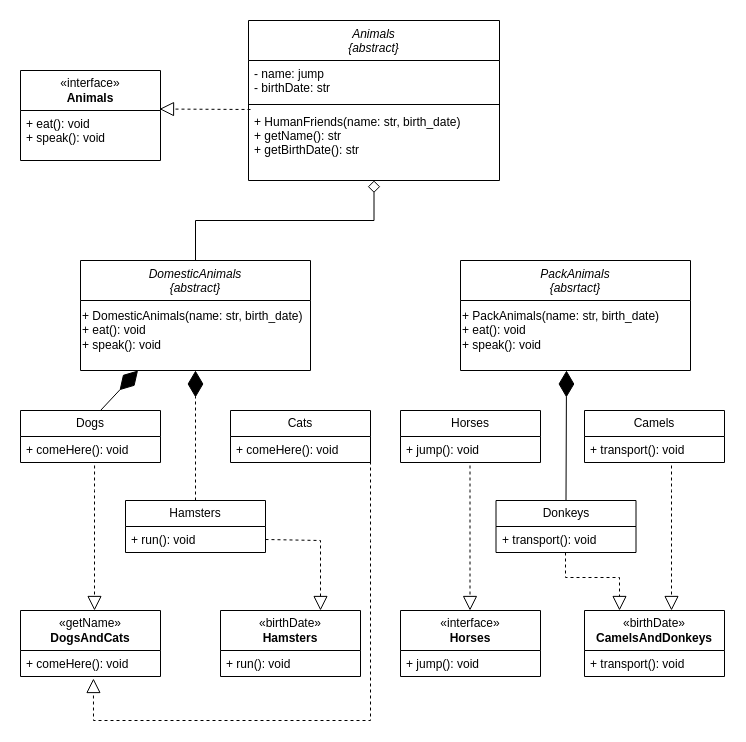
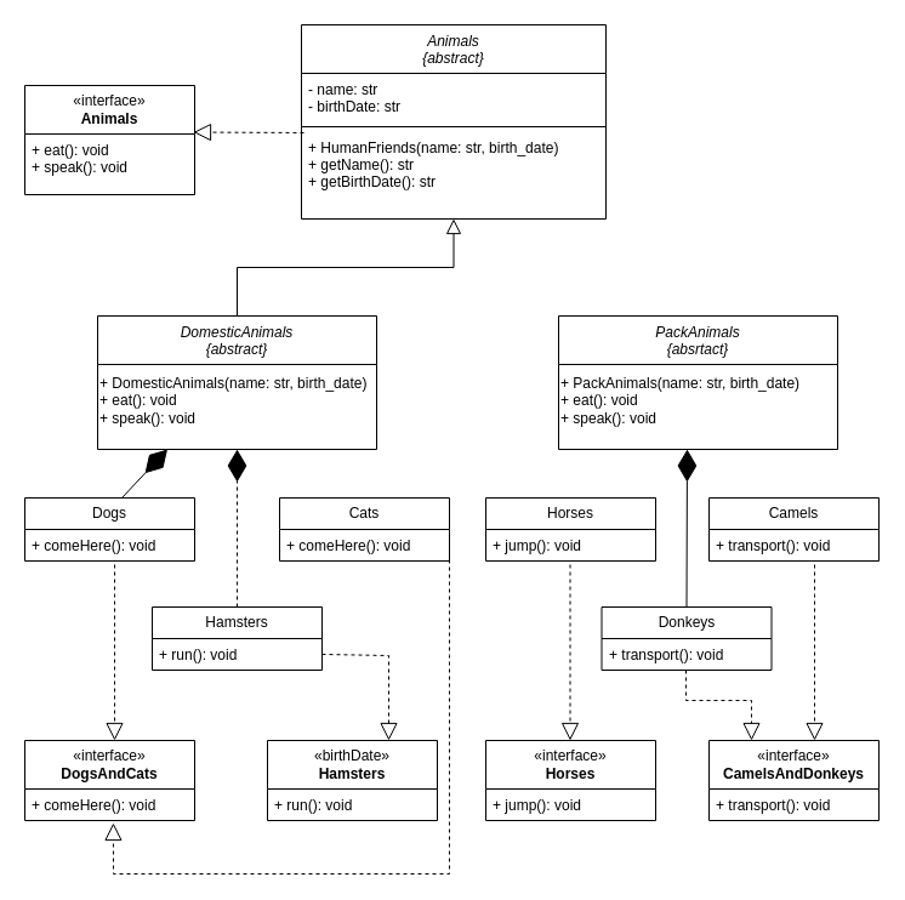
  <mxCell id="0" />
  <mxCell id="1" parent="0" />
  <mxCell id="2" value="Animals&#10;{abstract}" style="swimlane;fontStyle=2;align=center;verticalAlign=top;childLayout=stackLayout;horizontal=1;startSize=40;horizontalStack=0;resizeParent=1;resizeLast=0;collapsible=1;marginBottom=0;rounded=0;shadow=0;strokeWidth=1;" parent="1" vertex="1"><mxGeometry x="248" y="20" width="251" height="160" as="geometry"><mxRectangle x="230" y="140" width="160" height="26" as="alternateBounds" /></mxGeometry></mxCell>
- <mxCell id="3" value="- name: jump&#10;- birthDate: str" style="text;align=left;verticalAlign=top;spacingLeft=4;spacingRight=4;overflow=hidden;rotatable=0;points=[[0,0.5],[1,0.5]];portConstraint=eastwest;" parent="2" vertex="1"><mxGeometry y="40" width="251" height="40" as="geometry" /></mxCell>
+ <mxCell id="3" value="- name: str&#10;- birthDate: str" style="text;align=left;verticalAlign=top;spacingLeft=4;spacingRight=4;overflow=hidden;rotatable=0;points=[[0,0.5],[1,0.5]];portConstraint=eastwest;" parent="2" vertex="1"><mxGeometry y="40" width="251" height="40" as="geometry" /></mxCell>
  <mxCell id="4" value="" style="line;html=1;strokeWidth=1;align=left;verticalAlign=middle;spacingTop=-1;spacingLeft=3;spacingRight=3;rotatable=0;labelPosition=right;points=[];portConstraint=eastwest;" parent="2" vertex="1"><mxGeometry y="80" width="251" height="8" as="geometry" /></mxCell>
  <mxCell id="5" value="+ HumanFriends(name: str, birth_date)&#10;+ getName(): str&#10;+ getBirthDate(): str" style="text;align=left;verticalAlign=top;spacingLeft=4;spacingRight=4;overflow=hidden;rotatable=0;points=[[0,0.5],[1,0.5]];portConstraint=eastwest;" parent="2" vertex="1"><mxGeometry y="88" width="251" height="60" as="geometry" /></mxCell>
  <mxCell id="6" value="DomesticAnimals&#10;{abstract}" style="swimlane;fontStyle=2;align=center;verticalAlign=top;childLayout=stackLayout;horizontal=1;startSize=40;horizontalStack=0;resizeParent=1;resizeLast=0;collapsible=1;marginBottom=0;rounded=0;shadow=0;strokeWidth=1;" parent="1" vertex="1"><mxGeometry x="80" y="260" width="230" height="110" as="geometry"><mxRectangle x="130" y="380" width="160" height="26" as="alternateBounds" /></mxGeometry></mxCell>
  <mxCell id="7" value="+ DomesticAnimals(name: str, birth_date)&lt;br&gt;+ eat(): void&lt;br&gt;+ speak(): void" style="text;html=1;align=left;verticalAlign=middle;resizable=0;points=[];autosize=1;strokeColor=none;fillColor=none;" vertex="1" parent="6"><mxGeometry y="40" width="230" height="60" as="geometry" /></mxCell>
- <mxCell id="8" value="" style="endArrow=diamond;endSize=10;endFill=0;shadow=0;strokeWidth=1;rounded=0;edgeStyle=elbowEdgeStyle;elbow=vertical;" parent="1" source="6" target="2" edge="1"><mxGeometry width="160" relative="1" as="geometry"><mxPoint x="249" y="103" as="sourcePoint" /><mxPoint x="249" y="103" as="targetPoint" /></mxGeometry></mxCell>
+ <mxCell id="8" value="" style="endArrow=block;endSize=10;endFill=0;shadow=0;strokeWidth=1;rounded=0;edgeStyle=elbowEdgeStyle;elbow=vertical;" parent="1" source="6" target="2" edge="1"><mxGeometry width="160" relative="1" as="geometry"><mxPoint x="249" y="103" as="sourcePoint" /><mxPoint x="249" y="103" as="targetPoint" /></mxGeometry></mxCell>
  <mxCell id="9" value="PackAnimals&#10;{absrtact}" style="swimlane;fontStyle=2;align=center;verticalAlign=top;childLayout=stackLayout;horizontal=1;startSize=40;horizontalStack=0;resizeParent=1;resizeLast=0;collapsible=1;marginBottom=0;rounded=0;shadow=0;strokeWidth=1;" parent="1" vertex="1"><mxGeometry x="460" y="260" width="230" height="110" as="geometry"><mxRectangle x="340" y="380" width="170" height="26" as="alternateBounds" /></mxGeometry></mxCell>
  <mxCell id="10" value="+ PackAnimals(name: str, birth_date)&lt;br&gt;+ eat(): void&lt;br&gt;+ speak(): void" style="text;html=1;align=left;verticalAlign=middle;resizable=0;points=[];autosize=1;strokeColor=none;fillColor=none;" vertex="1" parent="9"><mxGeometry y="40" width="230" height="60" as="geometry" /></mxCell>
  <mxCell id="11" value="«interface»&lt;br&gt;&lt;b&gt;Animals&lt;/b&gt;" style="swimlane;fontStyle=0;childLayout=stackLayout;horizontal=1;startSize=40;fillColor=none;horizontalStack=0;resizeParent=1;resizeParentMax=0;resizeLast=0;collapsible=1;marginBottom=0;whiteSpace=wrap;html=1;" vertex="1" parent="1"><mxGeometry x="20" y="70" width="140" height="90" as="geometry" /></mxCell>
  <mxCell id="12" value="+ eat(): void&lt;br style=&quot;&quot;&gt;&lt;span style=&quot;&quot;&gt;+ speak(): void&lt;/span&gt;" style="text;strokeColor=none;fillColor=none;align=left;verticalAlign=top;spacingLeft=4;spacingRight=4;overflow=hidden;rotatable=0;points=[[0,0.5],[1,0.5]];portConstraint=eastwest;whiteSpace=wrap;html=1;" vertex="1" parent="11"><mxGeometry y="40" width="140" height="50" as="geometry" /></mxCell>
  <mxCell id="13" value="" style="endArrow=block;dashed=1;endFill=0;endSize=12;html=1;rounded=0;entryX=0.993;entryY=0.428;entryDx=0;entryDy=0;entryPerimeter=0;" edge="1" parent="1" target="11"><mxGeometry width="160" relative="1" as="geometry"><mxPoint x="250" y="109" as="sourcePoint" /><mxPoint x="40" y="260" as="targetPoint" /></mxGeometry></mxCell>
  <mxCell id="14" value="Dogs" style="swimlane;fontStyle=0;childLayout=stackLayout;horizontal=1;startSize=26;fillColor=none;horizontalStack=0;resizeParent=1;resizeParentMax=0;resizeLast=0;collapsible=1;marginBottom=0;whiteSpace=wrap;html=1;" vertex="1" parent="1"><mxGeometry x="20" y="410" width="140" height="52" as="geometry" /></mxCell>
  <mxCell id="15" value="" style="endArrow=diamondThin;endFill=1;endSize=24;html=1;rounded=0;entryX=0.25;entryY=1;entryDx=0;entryDy=0;" edge="1" parent="14" target="6"><mxGeometry width="160" relative="1" as="geometry"><mxPoint x="80" as="sourcePoint" /><mxPoint x="240" as="targetPoint" /></mxGeometry></mxCell>
  <mxCell id="16" value="+ comeHere(): void" style="text;strokeColor=none;fillColor=none;align=left;verticalAlign=top;spacingLeft=4;spacingRight=4;overflow=hidden;rotatable=0;points=[[0,0.5],[1,0.5]];portConstraint=eastwest;whiteSpace=wrap;html=1;" vertex="1" parent="14"><mxGeometry y="26" width="140" height="26" as="geometry" /></mxCell>
  <mxCell id="17" value="Hamsters" style="swimlane;fontStyle=0;childLayout=stackLayout;horizontal=1;startSize=26;fillColor=none;horizontalStack=0;resizeParent=1;resizeParentMax=0;resizeLast=0;collapsible=1;marginBottom=0;whiteSpace=wrap;html=1;" vertex="1" parent="1"><mxGeometry x="125" y="500" width="140" height="52" as="geometry" /></mxCell>
  <mxCell id="18" value="+ run(): void" style="text;strokeColor=none;fillColor=none;align=left;verticalAlign=top;spacingLeft=4;spacingRight=4;overflow=hidden;rotatable=0;points=[[0,0.5],[1,0.5]];portConstraint=eastwest;whiteSpace=wrap;html=1;" vertex="1" parent="17"><mxGeometry y="26" width="140" height="26" as="geometry" /></mxCell>
  <mxCell id="19" value="Cats" style="swimlane;fontStyle=0;childLayout=stackLayout;horizontal=1;startSize=26;fillColor=none;horizontalStack=0;resizeParent=1;resizeParentMax=0;resizeLast=0;collapsible=1;marginBottom=0;whiteSpace=wrap;html=1;" vertex="1" parent="1"><mxGeometry x="230" y="410" width="140" height="52" as="geometry" /></mxCell>
  <mxCell id="20" value="+ comeHere(): void" style="text;strokeColor=none;fillColor=none;align=left;verticalAlign=top;spacingLeft=4;spacingRight=4;overflow=hidden;rotatable=0;points=[[0,0.5],[1,0.5]];portConstraint=eastwest;whiteSpace=wrap;html=1;" vertex="1" parent="19"><mxGeometry y="26" width="140" height="26" as="geometry" /></mxCell>
  <mxCell id="21" value="Horses" style="swimlane;fontStyle=0;childLayout=stackLayout;horizontal=1;startSize=26;fillColor=none;horizontalStack=0;resizeParent=1;resizeParentMax=0;resizeLast=0;collapsible=1;marginBottom=0;whiteSpace=wrap;html=1;" vertex="1" parent="1"><mxGeometry x="400" y="410" width="140" height="52" as="geometry" /></mxCell>
  <mxCell id="22" value="+ jump(): void" style="text;strokeColor=none;fillColor=none;align=left;verticalAlign=top;spacingLeft=4;spacingRight=4;overflow=hidden;rotatable=0;points=[[0,0.5],[1,0.5]];portConstraint=eastwest;whiteSpace=wrap;html=1;" vertex="1" parent="21"><mxGeometry y="26" width="140" height="26" as="geometry" /></mxCell>
  <mxCell id="23" value="Donkeys" style="swimlane;fontStyle=0;childLayout=stackLayout;horizontal=1;startSize=26;fillColor=none;horizontalStack=0;resizeParent=1;resizeParentMax=0;resizeLast=0;collapsible=1;marginBottom=0;whiteSpace=wrap;html=1;" vertex="1" parent="1"><mxGeometry x="495.5" y="500" width="140" height="52" as="geometry" /></mxCell>
  <mxCell id="24" value="+ transport(): void" style="text;strokeColor=none;fillColor=none;align=left;verticalAlign=top;spacingLeft=4;spacingRight=4;overflow=hidden;rotatable=0;points=[[0,0.5],[1,0.5]];portConstraint=eastwest;whiteSpace=wrap;html=1;" vertex="1" parent="23"><mxGeometry y="26" width="140" height="26" as="geometry" /></mxCell>
  <mxCell id="25" value="Camels" style="swimlane;fontStyle=0;childLayout=stackLayout;horizontal=1;startSize=26;fillColor=none;horizontalStack=0;resizeParent=1;resizeParentMax=0;resizeLast=0;collapsible=1;marginBottom=0;whiteSpace=wrap;html=1;" vertex="1" parent="1"><mxGeometry x="584" y="410" width="140" height="52" as="geometry" /></mxCell>
  <mxCell id="26" value="+ transport(): void" style="text;strokeColor=none;fillColor=none;align=left;verticalAlign=top;spacingLeft=4;spacingRight=4;overflow=hidden;rotatable=0;points=[[0,0.5],[1,0.5]];portConstraint=eastwest;whiteSpace=wrap;html=1;" vertex="1" parent="25"><mxGeometry y="26" width="140" height="26" as="geometry" /></mxCell>
  <mxCell id="27" value="" style="endArrow=diamondThin;endFill=1;endSize=24;html=1;rounded=0;entryX=0.5;entryY=1;entryDx=0;entryDy=0;exitX=0.5;exitY=0;exitDx=0;exitDy=0;dashed=1;" edge="1" parent="1" source="17" target="6"><mxGeometry width="160" relative="1" as="geometry"><mxPoint x="130" y="420" as="sourcePoint" /><mxPoint x="178" y="380" as="targetPoint" /></mxGeometry></mxCell>
  <mxCell id="28" value="" style="endArrow=diamondThin;endFill=1;endSize=24;html=1;rounded=0;exitX=0.5;exitY=0;exitDx=0;exitDy=0;" edge="1" parent="1" source="23"><mxGeometry width="160" relative="1" as="geometry"><mxPoint x="559.5" y="501" as="sourcePoint" /><mxPoint x="566" y="370" as="targetPoint" /></mxGeometry></mxCell>
- <mxCell id="29" value="«getName»&lt;br&gt;&lt;b&gt;DogsAndCats&lt;/b&gt;" style="swimlane;fontStyle=0;childLayout=stackLayout;horizontal=1;startSize=40;fillColor=none;horizontalStack=0;resizeParent=1;resizeParentMax=0;resizeLast=0;collapsible=1;marginBottom=0;whiteSpace=wrap;html=1;" vertex="1" parent="1"><mxGeometry x="20" y="610" width="140" height="66" as="geometry" /></mxCell>
+ <mxCell id="29" value="«interface»&lt;br&gt;&lt;b&gt;DogsAndCats&lt;/b&gt;" style="swimlane;fontStyle=0;childLayout=stackLayout;horizontal=1;startSize=40;fillColor=none;horizontalStack=0;resizeParent=1;resizeParentMax=0;resizeLast=0;collapsible=1;marginBottom=0;whiteSpace=wrap;html=1;" vertex="1" parent="1"><mxGeometry x="20" y="610" width="140" height="66" as="geometry" /></mxCell>
  <mxCell id="30" value="+ comeHere(): void" style="text;strokeColor=none;fillColor=none;align=left;verticalAlign=top;spacingLeft=4;spacingRight=4;overflow=hidden;rotatable=0;points=[[0,0.5],[1,0.5]];portConstraint=eastwest;whiteSpace=wrap;html=1;" vertex="1" parent="29"><mxGeometry y="40" width="140" height="26" as="geometry" /></mxCell>
  <mxCell id="31" value="«birthDate»&lt;br&gt;&lt;b&gt;Hamsters&lt;/b&gt;" style="swimlane;fontStyle=0;childLayout=stackLayout;horizontal=1;startSize=40;fillColor=none;horizontalStack=0;resizeParent=1;resizeParentMax=0;resizeLast=0;collapsible=1;marginBottom=0;whiteSpace=wrap;html=1;" vertex="1" parent="1"><mxGeometry x="220" y="610" width="140" height="66" as="geometry" /></mxCell>
  <mxCell id="32" value="+ run(): void" style="text;strokeColor=none;fillColor=none;align=left;verticalAlign=top;spacingLeft=4;spacingRight=4;overflow=hidden;rotatable=0;points=[[0,0.5],[1,0.5]];portConstraint=eastwest;whiteSpace=wrap;html=1;" vertex="1" parent="31"><mxGeometry y="40" width="140" height="26" as="geometry" /></mxCell>
  <mxCell id="33" value="" style="endArrow=block;dashed=1;endFill=0;endSize=12;html=1;rounded=0;exitX=0.529;exitY=1.115;exitDx=0;exitDy=0;exitPerimeter=0;" edge="1" parent="1" source="16"><mxGeometry width="160" relative="1" as="geometry"><mxPoint x="111" y="520" as="sourcePoint" /><mxPoint x="94" y="610" as="targetPoint" /><Array as="points"><mxPoint x="94" y="490" /></Array></mxGeometry></mxCell>
  <mxCell id="34" value="" style="endArrow=block;dashed=1;endFill=0;endSize=12;html=1;rounded=0;exitX=1;exitY=0.5;exitDx=0;exitDy=0;entryX=0.521;entryY=1.077;entryDx=0;entryDy=0;entryPerimeter=0;" edge="1" parent="1" source="20" target="30"><mxGeometry width="160" relative="1" as="geometry"><mxPoint x="310" y="470" as="sourcePoint" /><mxPoint x="310" y="607" as="targetPoint" /><Array as="points"><mxPoint x="370" y="540" /><mxPoint x="370" y="720" /><mxPoint x="93" y="720" /></Array></mxGeometry></mxCell>
  <mxCell id="35" value="" style="endArrow=block;dashed=1;endFill=0;endSize=12;html=1;rounded=0;exitX=1;exitY=0.5;exitDx=0;exitDy=0;" edge="1" parent="1" source="18"><mxGeometry width="160" relative="1" as="geometry"><mxPoint x="320" y="520" as="sourcePoint" /><mxPoint x="320" y="610" as="targetPoint" /><Array as="points"><mxPoint x="320" y="540" /></Array></mxGeometry></mxCell>
- <mxCell id="36" value="«birthDate»&lt;br&gt;&lt;b&gt;CamelsAndDonkeys&lt;/b&gt;" style="swimlane;fontStyle=0;childLayout=stackLayout;horizontal=1;startSize=40;fillColor=none;horizontalStack=0;resizeParent=1;resizeParentMax=0;resizeLast=0;collapsible=1;marginBottom=0;whiteSpace=wrap;html=1;" vertex="1" parent="1"><mxGeometry x="584" y="610" width="140" height="66" as="geometry" /></mxCell>
+ <mxCell id="36" value="«interface»&lt;br&gt;&lt;b&gt;CamelsAndDonkeys&lt;/b&gt;" style="swimlane;fontStyle=0;childLayout=stackLayout;horizontal=1;startSize=40;fillColor=none;horizontalStack=0;resizeParent=1;resizeParentMax=0;resizeLast=0;collapsible=1;marginBottom=0;whiteSpace=wrap;html=1;" vertex="1" parent="1"><mxGeometry x="584" y="610" width="140" height="66" as="geometry" /></mxCell>
  <mxCell id="37" value="+ transport(): void" style="text;strokeColor=none;fillColor=none;align=left;verticalAlign=top;spacingLeft=4;spacingRight=4;overflow=hidden;rotatable=0;points=[[0,0.5],[1,0.5]];portConstraint=eastwest;whiteSpace=wrap;html=1;" vertex="1" parent="36"><mxGeometry y="40" width="140" height="26" as="geometry" /></mxCell>
  <mxCell id="38" value="«interface»&lt;br&gt;&lt;b&gt;Horses&lt;/b&gt;" style="swimlane;fontStyle=0;childLayout=stackLayout;horizontal=1;startSize=40;fillColor=none;horizontalStack=0;resizeParent=1;resizeParentMax=0;resizeLast=0;collapsible=1;marginBottom=0;whiteSpace=wrap;html=1;" vertex="1" parent="1"><mxGeometry x="400" y="610" width="140" height="66" as="geometry" /></mxCell>
  <mxCell id="39" value="+ jump(): void" style="text;strokeColor=none;fillColor=none;align=left;verticalAlign=top;spacingLeft=4;spacingRight=4;overflow=hidden;rotatable=0;points=[[0,0.5],[1,0.5]];portConstraint=eastwest;whiteSpace=wrap;html=1;" vertex="1" parent="38"><mxGeometry y="40" width="140" height="26" as="geometry" /></mxCell>
  <mxCell id="40" value="" style="endArrow=block;dashed=1;endFill=0;endSize=12;html=1;rounded=0;exitX=0.529;exitY=1.115;exitDx=0;exitDy=0;exitPerimeter=0;" edge="1" parent="1"><mxGeometry width="160" relative="1" as="geometry"><mxPoint x="671" y="465" as="sourcePoint" /><mxPoint x="671" y="610" as="targetPoint" /><Array as="points"><mxPoint x="671" y="490" /></Array></mxGeometry></mxCell>
  <mxCell id="41" value="" style="endArrow=block;dashed=1;endFill=0;endSize=12;html=1;rounded=0;exitX=0.529;exitY=1.115;exitDx=0;exitDy=0;exitPerimeter=0;" edge="1" parent="1"><mxGeometry width="160" relative="1" as="geometry"><mxPoint x="469.5" y="465" as="sourcePoint" /><mxPoint x="469.5" y="610" as="targetPoint" /><Array as="points"><mxPoint x="469.5" y="490" /></Array></mxGeometry></mxCell>
  <mxCell id="42" value="" style="endArrow=block;dashed=1;endFill=0;endSize=12;html=1;rounded=0;exitX=0.529;exitY=1.115;exitDx=0;exitDy=0;exitPerimeter=0;entryX=0.25;entryY=0;entryDx=0;entryDy=0;" edge="1" parent="1" target="36"><mxGeometry width="160" relative="1" as="geometry"><mxPoint x="565" y="552" as="sourcePoint" /><mxPoint x="565" y="697" as="targetPoint" /><Array as="points"><mxPoint x="565" y="577" /><mxPoint x="619" y="577" /></Array></mxGeometry></mxCell>
